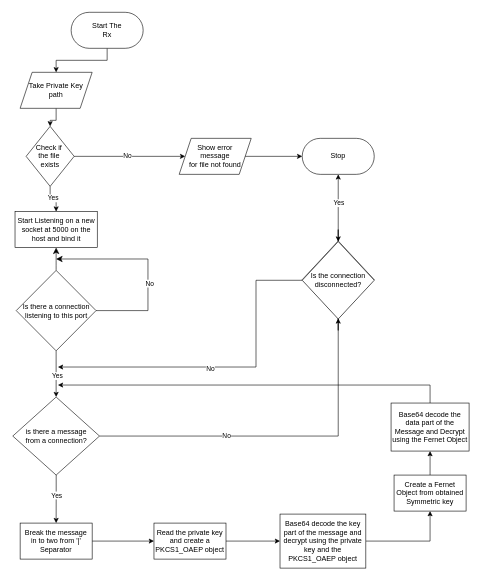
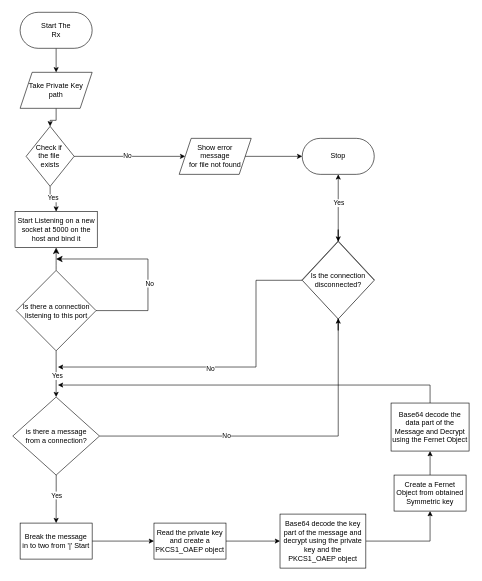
  <mxCell id="0" />
  <mxCell id="1" parent="0" />
  <mxCell id="2" style="edgeStyle=orthogonalEdgeStyle;rounded=0;orthogonalLoop=1;jettySize=auto;html=1;" edge="1" parent="1" source="3" target="5"><mxGeometry relative="1" as="geometry" /></mxCell>
- <mxCell id="3" value="Start The&lt;br&gt;Rx" style="rounded=1;whiteSpace=wrap;html=1;arcSize=50;" vertex="1" parent="1"><mxGeometry x="118" y="20" width="120" height="60" as="geometry" /></mxCell>
+ <mxCell id="3" value="Start The&lt;br&gt;Rx" style="rounded=1;whiteSpace=wrap;html=1;arcSize=50;" vertex="1" parent="1"><mxGeometry x="33" y="20" width="120" height="60" as="geometry" /></mxCell>
  <mxCell id="4" style="edgeStyle=orthogonalEdgeStyle;rounded=0;orthogonalLoop=1;jettySize=auto;html=1;entryX=0.5;entryY=0;entryDx=0;entryDy=0;" edge="1" parent="1" source="5" target="10"><mxGeometry relative="1" as="geometry" /></mxCell>
  <mxCell id="5" value="Take Private Key &lt;br&gt;path" style="shape=parallelogram;perimeter=parallelogramPerimeter;whiteSpace=wrap;html=1;fixedSize=1;" vertex="1" parent="1"><mxGeometry x="33" y="120" width="120" height="60" as="geometry" /></mxCell>
  <mxCell id="6" style="edgeStyle=orthogonalEdgeStyle;rounded=0;orthogonalLoop=1;jettySize=auto;html=1;" edge="1" parent="1" source="10" target="13"><mxGeometry relative="1" as="geometry"><mxPoint x="293" y="260" as="targetPoint" /></mxGeometry></mxCell>
  <mxCell id="7" value="No" style="edgeLabel;html=1;align=center;verticalAlign=middle;resizable=0;points=[];" vertex="1" connectable="0" parent="6"><mxGeometry x="-0.046" y="1" relative="1" as="geometry"><mxPoint as="offset" /></mxGeometry></mxCell>
  <mxCell id="8" style="edgeStyle=orthogonalEdgeStyle;rounded=0;orthogonalLoop=1;jettySize=auto;html=1;" edge="1" parent="1" source="10" target="14"><mxGeometry relative="1" as="geometry" /></mxCell>
  <mxCell id="9" value="Yes" style="edgeLabel;html=1;align=center;verticalAlign=middle;resizable=0;points=[];" vertex="1" connectable="0" parent="8"><mxGeometry x="-0.05" y="2" relative="1" as="geometry"><mxPoint as="offset" /></mxGeometry></mxCell>
  <mxCell id="10" value="&lt;div&gt;Check if&amp;nbsp;&lt;/div&gt;&lt;div&gt;the file&amp;nbsp;&lt;/div&gt;&lt;div&gt;exists&lt;/div&gt;" style="rhombus;whiteSpace=wrap;html=1;" vertex="1" parent="1"><mxGeometry x="43" y="210" width="80" height="100" as="geometry" /></mxCell>
  <mxCell id="11" value="Stop" style="rounded=1;whiteSpace=wrap;html=1;arcSize=50;" vertex="1" parent="1"><mxGeometry x="503" y="230" width="120" height="60" as="geometry" /></mxCell>
  <mxCell id="12" style="edgeStyle=orthogonalEdgeStyle;rounded=0;orthogonalLoop=1;jettySize=auto;html=1;entryX=0;entryY=0.5;entryDx=0;entryDy=0;" edge="1" parent="1" source="13" target="11"><mxGeometry relative="1" as="geometry" /></mxCell>
  <mxCell id="13" value="Show error&lt;br&gt;message&lt;br&gt;for file not found" style="shape=parallelogram;perimeter=parallelogramPerimeter;whiteSpace=wrap;html=1;fixedSize=1;" vertex="1" parent="1"><mxGeometry x="298" y="230" width="120" height="60" as="geometry" /></mxCell>
  <mxCell id="14" value="Start Listening on a new socket at 5000 on the host and bind it" style="rounded=0;whiteSpace=wrap;html=1;" vertex="1" parent="1"><mxGeometry x="24.5" y="352" width="137" height="60" as="geometry" /></mxCell>
  <mxCell id="15" style="edgeStyle=none;curved=1;rounded=0;orthogonalLoop=1;jettySize=auto;html=1;entryX=0.5;entryY=1;entryDx=0;entryDy=0;fontSize=12;startSize=8;endSize=8;" edge="1" parent="1" source="20" target="14"><mxGeometry relative="1" as="geometry" /></mxCell>
  <mxCell id="16" style="edgeStyle=orthogonalEdgeStyle;rounded=0;orthogonalLoop=1;jettySize=auto;html=1;fontSize=12;startSize=8;endSize=8;" edge="1" parent="1" source="20"><mxGeometry relative="1" as="geometry"><mxPoint x="93" y="431" as="targetPoint" /><Array as="points"><mxPoint x="246" y="517" /><mxPoint x="246" y="431" /><mxPoint x="96" y="431" /></Array></mxGeometry></mxCell>
  <mxCell id="17" value="No" style="edgeLabel;html=1;align=center;verticalAlign=middle;resizable=0;points=[];" vertex="1" connectable="0" parent="16"><mxGeometry x="-0.188" y="-2" relative="1" as="geometry"><mxPoint as="offset" /></mxGeometry></mxCell>
  <mxCell id="18" style="edgeStyle=orthogonalEdgeStyle;rounded=0;orthogonalLoop=1;jettySize=auto;html=1;" edge="1" parent="1" source="20"><mxGeometry relative="1" as="geometry"><mxPoint x="93" y="661" as="targetPoint" /></mxGeometry></mxCell>
  <mxCell id="19" value="Yes" style="edgeLabel;html=1;align=center;verticalAlign=middle;resizable=0;points=[];" vertex="1" connectable="0" parent="18"><mxGeometry x="0.084" y="1" relative="1" as="geometry"><mxPoint as="offset" /></mxGeometry></mxCell>
  <mxCell id="20" value="Is there a connection listening to this port" style="rhombus;whiteSpace=wrap;html=1;" vertex="1" parent="1"><mxGeometry x="26.5" y="450" width="133" height="134" as="geometry" /></mxCell>
  <mxCell id="21" style="edgeStyle=orthogonalEdgeStyle;rounded=0;orthogonalLoop=1;jettySize=auto;html=1;" edge="1" parent="1" source="24" target="11"><mxGeometry relative="1" as="geometry" /></mxCell>
  <mxCell id="22" value="Yes" style="edgeLabel;html=1;align=center;verticalAlign=middle;resizable=0;points=[];" vertex="1" connectable="0" parent="21"><mxGeometry x="0.15" relative="1" as="geometry"><mxPoint as="offset" /></mxGeometry></mxCell>
  <mxCell id="23" value="" style="edgeStyle=orthogonalEdgeStyle;rounded=0;orthogonalLoop=1;jettySize=auto;html=1;" edge="1" parent="1" source="24" target="32"><mxGeometry relative="1" as="geometry" /></mxCell>
  <mxCell id="24" value="Is the connection&lt;br&gt;disconnected?" style="rhombus;whiteSpace=wrap;html=1;" vertex="1" parent="1"><mxGeometry x="503" y="401" width="120" height="129" as="geometry" /></mxCell>
  <mxCell id="25" style="edgeStyle=orthogonalEdgeStyle;rounded=0;orthogonalLoop=1;jettySize=auto;html=1;" edge="1" parent="1" source="29" target="24"><mxGeometry relative="1" as="geometry" /></mxCell>
  <mxCell id="26" value="No" style="edgeLabel;html=1;align=center;verticalAlign=middle;resizable=0;points=[];" vertex="1" connectable="0" parent="25"><mxGeometry x="-0.29" y="2" relative="1" as="geometry"><mxPoint as="offset" /></mxGeometry></mxCell>
  <mxCell id="27" style="edgeStyle=orthogonalEdgeStyle;rounded=0;orthogonalLoop=1;jettySize=auto;html=1;entryX=0.5;entryY=0;entryDx=0;entryDy=0;" edge="1" parent="1" source="29" target="34"><mxGeometry relative="1" as="geometry"><mxPoint x="93" y="861" as="targetPoint" /></mxGeometry></mxCell>
  <mxCell id="28" value="Yes" style="edgeLabel;html=1;align=center;verticalAlign=middle;resizable=0;points=[];" vertex="1" connectable="0" parent="27"><mxGeometry x="-0.161" relative="1" as="geometry"><mxPoint as="offset" /></mxGeometry></mxCell>
  <mxCell id="29" value="is there a message&lt;br&gt;from a connection?" style="rhombus;whiteSpace=wrap;html=1;" vertex="1" parent="1"><mxGeometry x="20.75" y="661" width="144.5" height="130" as="geometry" /></mxCell>
  <mxCell id="30" style="edgeStyle=orthogonalEdgeStyle;rounded=0;orthogonalLoop=1;jettySize=auto;html=1;" edge="1" parent="1" source="32"><mxGeometry relative="1" as="geometry"><mxPoint x="96" y="611" as="targetPoint" /><Array as="points"><mxPoint y="467" x="426" /><mxPoint y="611" x="426" /></Array></mxGeometry></mxCell>
  <mxCell id="31" value="No" style="edgeLabel;html=1;align=center;verticalAlign=middle;resizable=0;points=[];" vertex="1" connectable="0" parent="30"><mxGeometry x="0.081" y="2" relative="1" as="geometry"><mxPoint as="offset" /></mxGeometry></mxCell>
  <mxCell id="32" value="Is the connection&lt;br&gt;disconnected?" style="rhombus;whiteSpace=wrap;html=1;" vertex="1" parent="1"><mxGeometry x="503" y="402" width="120" height="129" as="geometry" /></mxCell>
  <mxCell id="33" style="edgeStyle=orthogonalEdgeStyle;rounded=0;orthogonalLoop=1;jettySize=auto;html=1;entryX=0;entryY=0.5;entryDx=0;entryDy=0;" edge="1" parent="1" source="34" target="36"><mxGeometry relative="1" as="geometry"><mxPoint x="306" y="901" as="targetPoint" /></mxGeometry></mxCell>
- <mxCell id="34" value="Break the message&lt;br&gt;in to two from '|' Separator" style="rounded=0;whiteSpace=wrap;html=1;" vertex="1" parent="1"><mxGeometry x="33" y="871" width="120" height="60" as="geometry" /></mxCell>
+ <mxCell id="34" value="Break the message&lt;br&gt;in to two from '|' Start" style="rounded=0;whiteSpace=wrap;html=1;" vertex="1" parent="1"><mxGeometry x="33" y="871" width="120" height="60" as="geometry" /></mxCell>
  <mxCell id="35" style="edgeStyle=orthogonalEdgeStyle;rounded=0;orthogonalLoop=1;jettySize=auto;html=1;entryX=0;entryY=0.5;entryDx=0;entryDy=0;" edge="1" parent="1" source="36" target="38"><mxGeometry relative="1" as="geometry"><mxPoint x="396" y="911" as="targetPoint" /></mxGeometry></mxCell>
  <mxCell id="36" value="Read the private key and create a PKCS1_OAEP object" style="rounded=0;whiteSpace=wrap;html=1;" vertex="1" parent="1"><mxGeometry x="256" y="871" width="120" height="60" as="geometry" /></mxCell>
  <mxCell id="37" style="edgeStyle=orthogonalEdgeStyle;rounded=0;orthogonalLoop=1;jettySize=auto;html=1;" edge="1" parent="1" source="38" target="42"><mxGeometry relative="1" as="geometry" /></mxCell>
  <mxCell id="38" value="Base64 decode the key part of the message and decrypt using the private key and the PKCS1_OAEP object" style="whiteSpace=wrap;html=1;" vertex="1" parent="1"><mxGeometry x="466" y="856" width="143" height="90" as="geometry" /></mxCell>
  <mxCell id="39" style="edgeStyle=orthogonalEdgeStyle;rounded=0;orthogonalLoop=1;jettySize=auto;html=1;" edge="1" parent="1" source="40"><mxGeometry relative="1" as="geometry"><mxPoint x="96" y="641" as="targetPoint" /><Array as="points"><mxPoint x="716" y="641" /></Array></mxGeometry></mxCell>
  <mxCell id="40" value="Base64 decode the data part of the Message and Decrypt using the Fernet Object" style="rounded=1;whiteSpace=wrap;html=1;arcSize=0;" vertex="1" parent="1"><mxGeometry x="651" y="671" width="130" height="80" as="geometry" /></mxCell>
  <mxCell id="41" style="edgeStyle=orthogonalEdgeStyle;rounded=0;orthogonalLoop=1;jettySize=auto;html=1;exitX=0.5;exitY=0;exitDx=0;exitDy=0;entryX=0.5;entryY=1;entryDx=0;entryDy=0;" edge="1" parent="1" source="42" target="40"><mxGeometry relative="1" as="geometry" /></mxCell>
  <mxCell id="42" value="Create a Fernet Object from obtained Symmetric key" style="rounded=0;whiteSpace=wrap;html=1;" vertex="1" parent="1"><mxGeometry x="656" y="791" width="120" height="60" as="geometry" /></mxCell>
